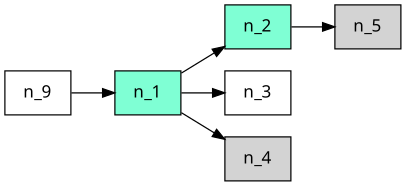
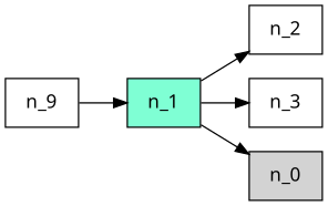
  strict digraph {
    cpathlen=124
    deadline=124
    fontname="Noto Sans"
    period=116
    rankdir=LR
    workload=192
    node [distance=79 factor=0.162403 fillcolor=white fontname="Noto Sans" marked=0 object=1 shape=rectangle style=filled threads=1 visited=0 wcet=34 wcetone=34]
    edge [fontname="Noto Sans"]
    n1 [distance=34 height=0.5 label=n_9 texlbl="${d:34, n_0 = \langle o_1, c_1:34, c(1):34, F:0.16 \rangle}$" width=0.75]
    n_1 [distance=45 factor=0.246063 fillcolor=aquamarine height=0.5 object=2 texlbl="${d:45, n_1 = \langle o_2, c_1:11, c(1):11, F:0.25 \rangle}$" wcet=11 wcetone=11 width=0.75]
-   n_2 [distance=90 factor=0.607053 fillcolor=aquamarine height=0.5 object=0 texlbl="${d:90, n_2 = \langle o_0, c_1:45, c(1):45, F:0.61 \rangle}$" wcet=45 wcetone=45 width=0.75]
+   n_2 [distance=90 factor=0.607053 height=0.5 object=0 texlbl="${d:90, n_2 = \langle o_0, c_1:45, c(1):45, F:0.61 \rangle}$" wcet=45 wcetone=45 width=0.75]
    n_3 [height=0.5 texlbl="${d:79, n_3 = \langle o_1, c_1:34, c(1):34, F:0.16 \rangle}$" width=0.75]
-   n_4 [fillcolor=lightgrey height=0.5 texlbl="${d:79, n_4 = \langle o_1, c_1:34, c(1):34, F:0.16 \rangle}$" width=0.75]
-   n_5 [distance=124 fillcolor=lightgrey height=0.5 texlbl="${d:124, n_5 = \langle o_1, c_1:34, c(1):34, F:0.16 \rangle}$" width=0.75]
+   n_4 [fillcolor=lightgrey height=0.5 texlbl="${d:79, n_4 = \langle o_1, c_1:34, c(1):34, F:0.16 \rangle}$" width=0.75 label=n_0]
    n1 -> n_1
    n_1 -> n_2
    n_1 -> n_3
    n_1 -> n_4
-   n_2 -> n_5
  }
